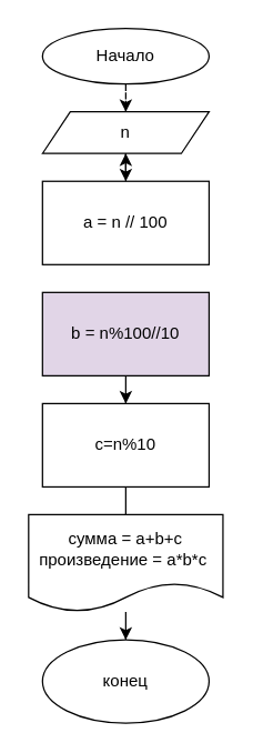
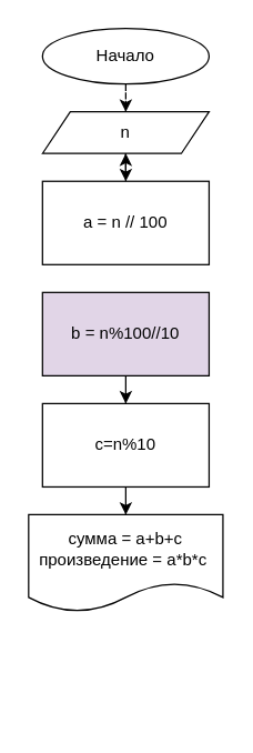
  <mxCell id="0" />
  <mxCell id="1" parent="0" />
  <mxCell id="2" value="" style="edgeStyle=orthogonalEdgeStyle;rounded=0;orthogonalLoop=1;jettySize=auto;html=1;dashed=1;" edge="1" parent="1" source="3" target="4"><mxGeometry relative="1" as="geometry" /></mxCell>
  <mxCell id="3" value="Начало" style="ellipse;whiteSpace=wrap;html=1;" vertex="1" parent="1"><mxGeometry x="30" y="20" width="120" height="40" as="geometry" /></mxCell>
  <mxCell id="4" value="n" style="shape=parallelogram;perimeter=parallelogramPerimeter;whiteSpace=wrap;html=1;fixedSize=1;" vertex="1" parent="1"><mxGeometry x="30" y="80" width="120" height="30" as="geometry" /></mxCell>
  <mxCell id="5" value="" style="endArrow=classic;html=1;rounded=0;exitX=0.5;exitY=1;exitDx=0;exitDy=0;" edge="1" parent="1" source="4"><mxGeometry width="50" height="50" relative="1" as="geometry"><mxPoint x="90" y="190" as="sourcePoint" /><mxPoint x="90" y="130" as="targetPoint" /></mxGeometry></mxCell>
  <mxCell id="6" value="" style="edgeStyle=orthogonalEdgeStyle;rounded=0;orthogonalLoop=1;jettySize=auto;html=1;" edge="1" parent="1" source="7" target="4"><mxGeometry relative="1" as="geometry" /></mxCell>
  <mxCell id="7" value="a = n // 100" style="rounded=0;whiteSpace=wrap;html=1;" vertex="1" parent="1"><mxGeometry x="30" y="130" width="120" height="60" as="geometry" /></mxCell>
  <mxCell id="8" value="" style="edgeStyle=orthogonalEdgeStyle;rounded=0;orthogonalLoop=1;jettySize=auto;html=1;" edge="1" parent="1" source="9" target="11"><mxGeometry relative="1" as="geometry" /></mxCell>
  <mxCell id="9" value="b = n%100//10" style="whiteSpace=wrap;html=1;rounded=0;fillColor=#e1d5e7;" vertex="1" parent="1"><mxGeometry x="30" y="210" width="120" height="60" as="geometry" /></mxCell>
- <mxCell id="10" value="" style="edgeStyle=orthogonalEdgeStyle;rounded=0;orthogonalLoop=1;jettySize=auto;html=1;endArrow=none;" edge="1" parent="1" source="11" target="13"><mxGeometry relative="1" as="geometry" /></mxCell>
+ <mxCell id="10" value="" style="edgeStyle=orthogonalEdgeStyle;rounded=0;orthogonalLoop=1;jettySize=auto;html=1;" edge="1" parent="1" source="11" target="13"><mxGeometry relative="1" as="geometry" /></mxCell>
  <mxCell id="11" value="c=n%10" style="whiteSpace=wrap;html=1;rounded=0;" vertex="1" parent="1"><mxGeometry x="30" y="290" width="120" height="60" as="geometry" /></mxCell>
- <mxCell id="12" value="" style="edgeStyle=orthogonalEdgeStyle;rounded=0;orthogonalLoop=1;jettySize=auto;html=1;" edge="1" parent="1" source="13" target="14"><mxGeometry relative="1" as="geometry" /></mxCell>
  <mxCell id="13" value="сумма = a+b+c&lt;br&gt;произведение = a*b*c&amp;nbsp;" style="shape=document;whiteSpace=wrap;html=1;boundedLbl=1;rounded=0;" vertex="1" parent="1"><mxGeometry x="20" y="370" width="140" height="70" as="geometry" /></mxCell>
- <mxCell id="14" value="конец" style="ellipse;whiteSpace=wrap;html=1;rounded=0;" vertex="1" parent="1"><mxGeometry x="30" y="460" width="120" height="60" as="geometry" /></mxCell>
